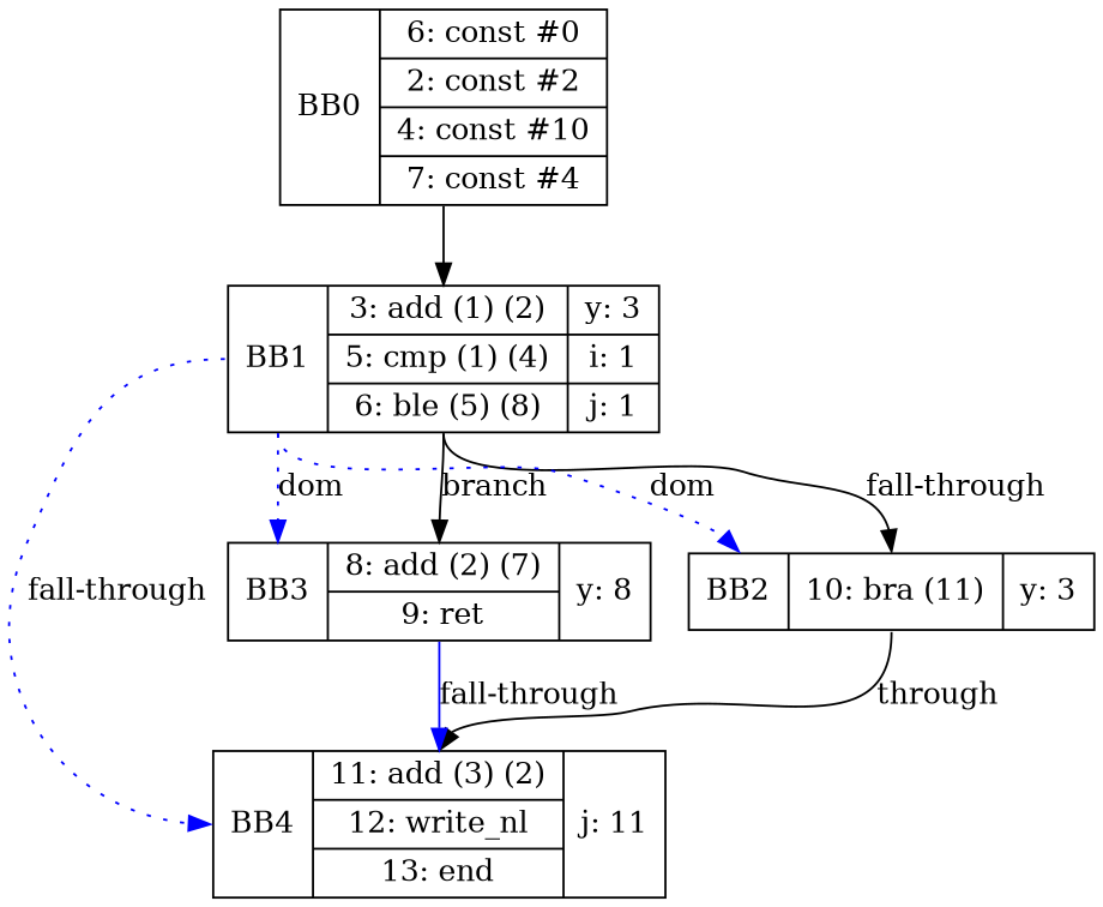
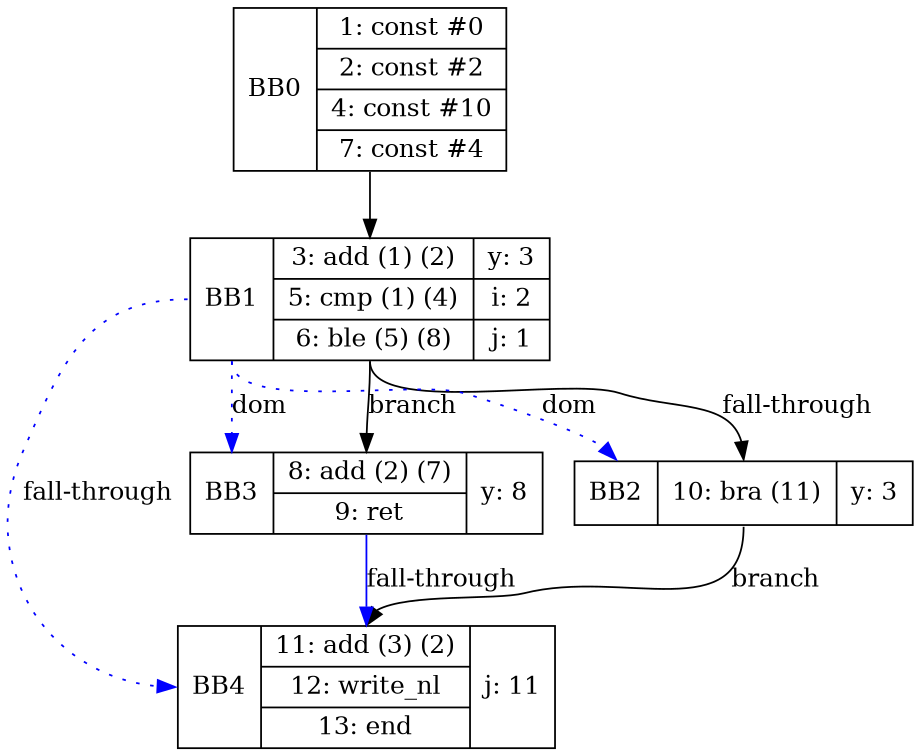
  digraph {
    node [shape=record]
    edge [headport=n tailport=s]
-   n1 [label="<b>BB0 | {6: const #0|2: const #2|4: const #10|7: const #4}"]
-   n2 [label="<b>BB1 | {3: add (1) (2)|5: cmp (1) (4)|6: ble (5) (8)}| {y: 3 | i: 1 | j: 1}"]
+   n1 [label="<b>BB0 | {1: const #0|2: const #2|4: const #10|7: const #4}"]
+   n2 [label="<b>BB1 | {3: add (1) (2)|5: cmp (1) (4)|6: ble (5) (8)}| {y: 3 | i: 2 | j: 1}"]
    n3 [label="<b>BB2 | {10: bra (11)}| {y: 3}"]
    n4 [label="<b>BB3 | {8: add (2) (7)|9: ret}| {y: 8}"]
    n5 [label="<b>BB4 | {11: add (3) (2)|12: write_nl|13: end}| {j: 11}"]
    n1 -> n2
    n2 -> n3 [label="fall-through"]
    n2 -> n3 [color=blue headport=b label=dom style=dotted tailport=b]
    n2 -> n4 [label=branch]
    n2 -> n4 [color=blue headport=b label=dom style=dotted tailport=b]
    n2 -> n5 [color=blue headport=b label="fall-through" style=dotted tailport=b]
-   n3 -> n5 [label=through]
+   n3 -> n5 [label=branch]
    n4 -> n5 [color=blue label="fall-through"]
  }
